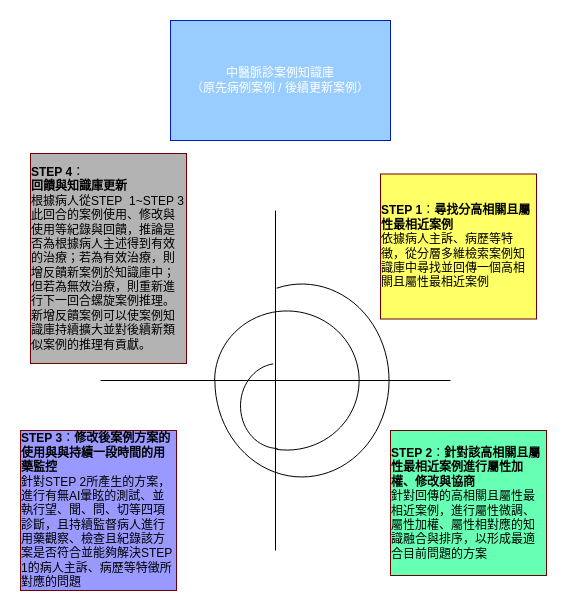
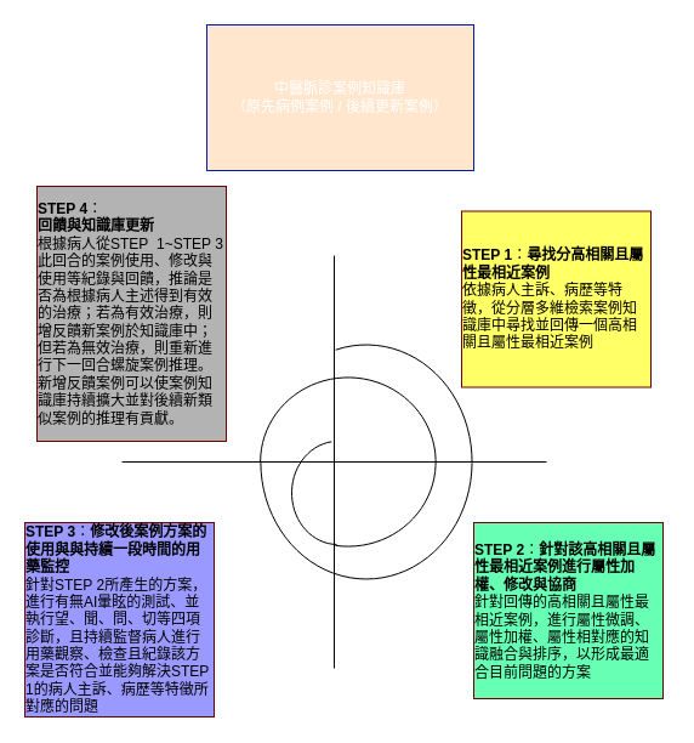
  <mxCell id="0" />
  <mxCell id="1" parent="0" />
  <mxCell id="2" value="" style="group" parent="1" vertex="1" connectable="0"><mxGeometry x="90" y="173.5" width="450" height="401.5" as="geometry" /></mxCell>
  <mxCell id="3" value="&lt;div style=&quot;text-align: left;&quot;&gt;&lt;font style=&quot;color: rgb(0, 0, 0);&quot;&gt;&lt;strong style=&quot;background-color: transparent;&quot; data-end=&quot;423&quot; data-start=&quot;413&quot;&gt;STEP 1&lt;/strong&gt;&lt;span style=&quot;background-color: transparent;&quot;&gt;：&lt;b&gt;尋找&lt;/b&gt;&lt;/span&gt;&lt;/font&gt;&lt;strong style=&quot;background-color: transparent; color: light-dark(rgb(255, 255, 255), rgb(18, 18, 18));&quot; data-end=&quot;445&quot; data-start=&quot;427&quot;&gt;&lt;font style=&quot;color: rgb(0, 0, 0);&quot;&gt;分高相關且屬性最相近案例&lt;/font&gt;&lt;/strong&gt;&lt;/div&gt;&lt;div style=&quot;text-align: left;&quot;&gt;&lt;span style=&quot;background-color: transparent;&quot;&gt;&lt;font style=&quot;color: rgb(0, 0, 0);&quot;&gt;依據病人主訴、病歷等特徵，從&lt;/font&gt;&lt;/span&gt;&lt;span style=&quot;color: rgb(0, 0, 0); background-color: transparent;&quot;&gt;分層多維檢索案例知識庫中&lt;/span&gt;&lt;span style=&quot;color: rgb(0, 0, 0); background-color: transparent;&quot;&gt;尋找並回傳一個&lt;/span&gt;&lt;span style=&quot;background-color: transparent; color: light-dark(rgb(255, 255, 255), rgb(18, 18, 18));&quot; data-end=&quot;445&quot; data-start=&quot;427&quot;&gt;&lt;font style=&quot;color: rgb(0, 0, 0);&quot;&gt;高相關且屬性最相近案例&lt;/font&gt;&lt;/span&gt;&lt;/div&gt;" style="rounded=0;whiteSpace=wrap;html=1;fillColor=#FFFF66;fontColor=#ffffff;strokeColor=#6F0000;" parent="2" vertex="1"><mxGeometry x="290" width="156" height="145" as="geometry" /></mxCell>
  <mxCell id="4" value="&lt;div style=&quot;text-align: left;&quot;&gt;&lt;font style=&quot;color: rgb(0, 0, 0);&quot;&gt;&lt;strong data-end=&quot;675&quot; data-start=&quot;665&quot;&gt;STEP 4&lt;/strong&gt;：&lt;br&gt;&lt;strong data-end=&quot;693&quot; data-start=&quot;679&quot;&gt;回饋與知識庫更新&lt;/strong&gt;&lt;br&gt;根據病人從STEP&amp;nbsp; 1~STEP 3此回合的案例使用、修改與使用等&lt;/font&gt;&lt;span style=&quot;color: rgb(0, 0, 0); background-color: transparent;&quot;&gt;紀錄與&lt;/span&gt;&lt;span style=&quot;color: rgb(0, 0, 0); background-color: transparent;&quot;&gt;回饋，&lt;/span&gt;&lt;span style=&quot;background-color: transparent; color: rgb(0, 0, 0);&quot;&gt;推論是否為根據病人主述得到有效的治療；&lt;/span&gt;&lt;span style=&quot;background-color: transparent; color: rgb(0, 0, 0);&quot;&gt;若為有效治療，則增反饋新案例於知識庫中；但若為無效治療，則重新進行下一回合螺旋案例推理。&lt;/span&gt;&lt;/div&gt;&lt;div style=&quot;text-align: left;&quot;&gt;&lt;font style=&quot;color: rgb(0, 0, 0);&quot;&gt;新增反饋案例可以使案例知識庫持續擴大並對後續新類似案例的推理有貢獻。&lt;/font&gt;&lt;/div&gt;" style="rounded=0;whiteSpace=wrap;html=1;fillColor=#B3B3B3;fontColor=#ffffff;strokeColor=#6F0000;" parent="2" vertex="1"><mxGeometry x="-60" y="-20.5" width="156" height="210" as="geometry" /></mxCell>
- <mxCell id="5" value="中醫脈診案例知識庫&lt;div&gt;（原先病例案例 / 後續更新案例）&lt;/div&gt;" style="rounded=0;whiteSpace=wrap;html=1;fillColor=#99CCFF;fontColor=#ffffff;strokeColor=#001DBC;" parent="1" vertex="1"><mxGeometry x="170" y="20" width="220" height="120" as="geometry" /></mxCell>
+ <mxCell id="5" value="中醫脈診案例知識庫&lt;div&gt;（原先病例案例 / 後續更新案例）&lt;/div&gt;" style="rounded=0;whiteSpace=wrap;html=1;fillColor=#ffe6cc;fontColor=#ffffff;strokeColor=#001DBC;" parent="1" vertex="1"><mxGeometry x="170" y="20" width="220" height="120" as="geometry" /></mxCell>
  <mxCell id="6" value="&lt;div style=&quot;text-align: left;&quot;&gt;&lt;font style=&quot;color: rgb(0, 0, 0);&quot;&gt;&lt;strong data-end=&quot;593&quot; data-start=&quot;583&quot;&gt;STEP 3&lt;/strong&gt;：&lt;b&gt;修改後&lt;/b&gt;&lt;strong data-end=&quot;612&quot; data-start=&quot;597&quot;&gt;案例方案的使用與與持續一段時間的用藥監控&lt;/strong&gt;&lt;br&gt;針對STEP 2所產生的方案，進行有無AI暈眩的測試、並執行望、聞、問、切等四項診斷，且持續監督病人進行用藥觀察、檢查且紀錄該方案是否符合並能夠解決STEP 1的&lt;/font&gt;&lt;span style=&quot;color: rgb(0, 0, 0); background-color: transparent;&quot;&gt;病人主訴、病歷等特徵&lt;/span&gt;&lt;span style=&quot;color: rgb(0, 0, 0); background-color: transparent;&quot;&gt;所對應的&lt;/span&gt;&lt;span style=&quot;color: rgb(0, 0, 0); background-color: transparent;&quot;&gt;問題&lt;/span&gt;&lt;/div&gt;" style="rounded=0;whiteSpace=wrap;html=1;fillColor=#9999FF;fontColor=#ffffff;strokeColor=#6F0000;" parent="1" vertex="1"><mxGeometry x="20" y="430" width="156" height="160" as="geometry" /></mxCell>
  <mxCell id="7" value="" style="group" parent="1" vertex="1" connectable="0"><mxGeometry x="100" y="210" width="450" height="361.5" as="geometry" /></mxCell>
  <mxCell id="8" value="" style="endArrow=none;html=1;rounded=0;" parent="7" edge="1"><mxGeometry width="50" height="50" relative="1" as="geometry"><mxPoint y="170" as="sourcePoint" /><mxPoint x="350" y="170" as="targetPoint" /></mxGeometry></mxCell>
  <mxCell id="9" value="" style="endArrow=none;html=1;rounded=0;" parent="7" edge="1"><mxGeometry width="50" height="50" relative="1" as="geometry"><mxPoint x="175" as="sourcePoint" /><mxPoint x="175" y="340" as="targetPoint" /></mxGeometry></mxCell>
  <mxCell id="10" value="" style="verticalLabelPosition=bottom;verticalAlign=top;html=1;shape=mxgraph.basic.arc;startAngle=0.203;endAngle=2.4;rotation=-90;" parent="7" vertex="1"><mxGeometry x="105" y="82.909" width="192.938" height="174.165" as="geometry" /></mxCell>
  <mxCell id="11" value="" style="verticalLabelPosition=bottom;verticalAlign=top;html=1;shape=mxgraph.basic.arc;startAngle=0;endAngle=0.773;rotation=-90;" parent="7" vertex="1"><mxGeometry x="116.813" y="97.75" width="139.125" height="144.5" as="geometry" /></mxCell>
  <mxCell id="12" value="" style="verticalLabelPosition=bottom;verticalAlign=top;html=1;shape=mxgraph.basic.arc;startAngle=0.503;endAngle=0.979;rotation=0;" parent="7" vertex="1"><mxGeometry x="140" y="153" width="75.46" height="85" as="geometry" /></mxCell>
  <mxCell id="13" value="&lt;div style=&quot;text-align: left;&quot;&gt;&lt;font style=&quot;color: rgb(0, 0, 0);&quot;&gt;&lt;strong data-end=&quot;509&quot; data-start=&quot;499&quot;&gt;STEP 2&lt;/strong&gt;：&lt;b&gt;針對該高相關且屬性最相近案例進行屬性&lt;span data-end=&quot;529&quot; data-start=&quot;513&quot;&gt;加權、修改與協商&lt;/span&gt;&lt;/b&gt;&lt;br&gt;針對回傳的&lt;/font&gt;&lt;span style=&quot;color: rgb(0, 0, 0); background-color: transparent;&quot;&gt;高相關且屬性最相近案例，進行&lt;/span&gt;&lt;span style=&quot;color: rgb(0, 0, 0); background-color: transparent;&quot;&gt;屬性&lt;/span&gt;&lt;span style=&quot;background-color: transparent; color: rgb(0, 0, 0);&quot;&gt;微調、&lt;/span&gt;&lt;span style=&quot;color: rgb(0, 0, 0); background-color: transparent;&quot;&gt;屬性&lt;/span&gt;&lt;span style=&quot;background-color: transparent; color: rgb(0, 0, 0);&quot;&gt;加權、&lt;/span&gt;&lt;span style=&quot;color: rgb(0, 0, 0); background-color: transparent;&quot;&gt;屬性相對應的&lt;/span&gt;&lt;span style=&quot;background-color: transparent; color: rgb(0, 0, 0);&quot;&gt;知識融合與排序，以形成最適合目前問題的方案&lt;/span&gt;&lt;/div&gt;" style="rounded=0;whiteSpace=wrap;html=1;fillColor=#66FFB3;fontColor=#ffffff;strokeColor=#6F0000;" parent="7" vertex="1"><mxGeometry x="290" y="220" width="156" height="145" as="geometry" /></mxCell>
